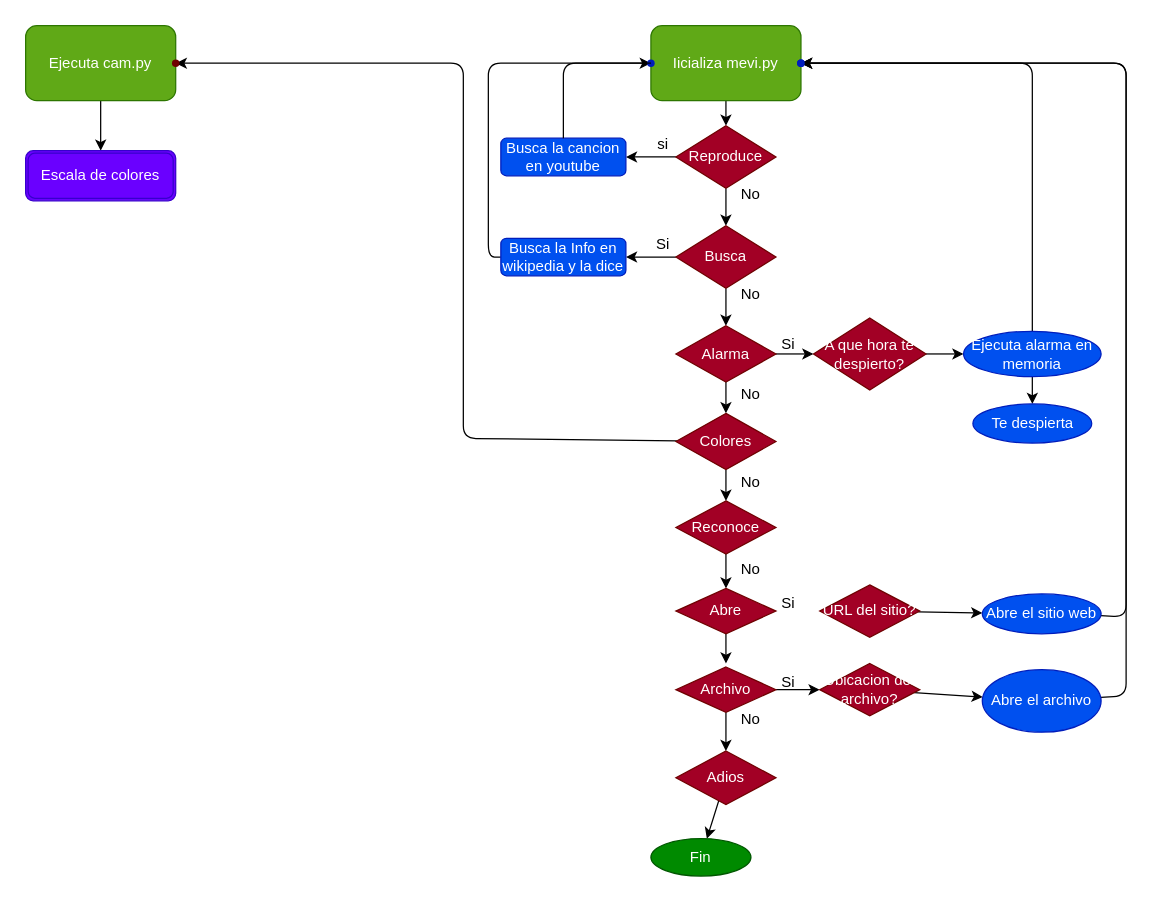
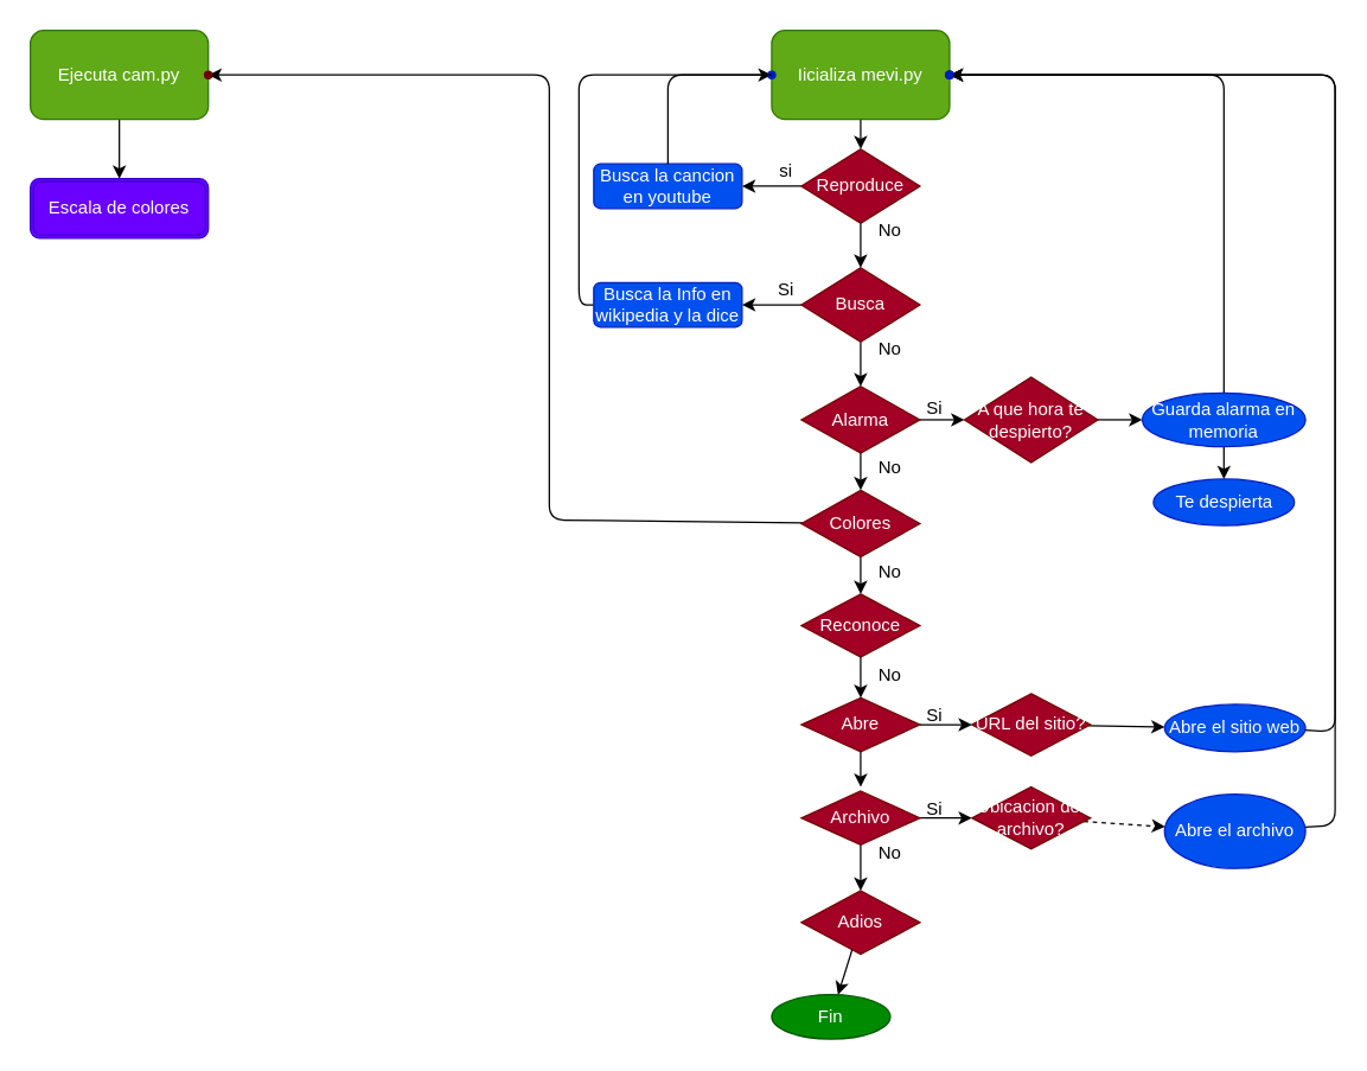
  <mxCell id="0" />
  <mxCell id="1" parent="0" />
  <mxCell id="2" value="" style="edgeStyle=none;html=1;" parent="1" source="3" target="6" edge="1"><mxGeometry relative="1" as="geometry" /></mxCell>
  <mxCell id="3" value="Iicializa mevi.py" style="rounded=1;whiteSpace=wrap;html=1;fillColor=#60a917;fontColor=#ffffff;strokeColor=#2D7600;" parent="1" vertex="1"><mxGeometry x="520" width="120" height="60" as="geometry" y="20" /></mxCell>
  <mxCell id="4" value="" style="edgeStyle=none;html=1;" parent="1" source="6" target="9" edge="1"><mxGeometry relative="1" as="geometry" /></mxCell>
  <mxCell id="5" value="" style="edgeStyle=none;html=1;" parent="1" source="6" target="12" edge="1"><mxGeometry relative="1" as="geometry" /></mxCell>
  <mxCell id="6" value="Reproduce" style="rhombus;whiteSpace=wrap;html=1;fillColor=#a20025;fontColor=#ffffff;strokeColor=#6F0000;" parent="1" vertex="1"><mxGeometry x="540" y="100" width="80" height="50" as="geometry" /></mxCell>
  <mxCell id="7" value="si" style="text;html=1;strokeColor=none;fillColor=none;align=center;verticalAlign=middle;whiteSpace=wrap;rounded=0;" parent="1" vertex="1"><mxGeometry x="500" y="100" width="60" height="30" as="geometry" /></mxCell>
  <mxCell id="8" value="" style="edgeStyle=none;html=1;entryX=0;entryY=0.5;entryDx=0;entryDy=0;startArrow=none;" edge="1" parent="1" source="32" target="3"><mxGeometry relative="1" as="geometry"><mxPoint x="450" y="45" as="targetPoint" /><Array as="points" /></mxGeometry></mxCell>
  <mxCell id="9" value="Busca la cancion en youtube" style="rounded=1;whiteSpace=wrap;html=1;fillColor=#0050ef;fontColor=#ffffff;strokeColor=#001DBC;" parent="1" vertex="1"><mxGeometry x="400" y="110" width="100" height="30" as="geometry" /></mxCell>
  <mxCell id="10" value="" style="edgeStyle=none;html=1;" parent="1" source="12" target="15" edge="1"><mxGeometry relative="1" as="geometry" /></mxCell>
  <mxCell id="11" value="" style="edgeStyle=none;html=1;" parent="1" source="12" target="20" edge="1"><mxGeometry relative="1" as="geometry" /></mxCell>
  <mxCell id="12" value="Busca" style="rhombus;whiteSpace=wrap;html=1;fillColor=#a20025;fontColor=#ffffff;strokeColor=#6F0000;" parent="1" vertex="1"><mxGeometry x="540" y="180" width="80" height="50" as="geometry" /></mxCell>
  <mxCell id="13" value="No" style="text;html=1;strokeColor=none;fillColor=none;align=center;verticalAlign=middle;whiteSpace=wrap;rounded=0;" parent="1" vertex="1"><mxGeometry x="570" y="140" width="60" height="30" as="geometry" /></mxCell>
  <mxCell id="14" value="" style="edgeStyle=none;html=1;" edge="1" parent="1" source="15" target="32"><mxGeometry relative="1" as="geometry"><Array as="points"><mxPoint x="390" y="205" /><mxPoint x="390" y="50" /></Array></mxGeometry></mxCell>
  <mxCell id="15" value="Busca la Info en wikipedia y la dice" style="rounded=1;whiteSpace=wrap;html=1;fillColor=#0050ef;fontColor=#ffffff;strokeColor=#001DBC;" parent="1" vertex="1"><mxGeometry x="400" y="190" width="100" height="30" as="geometry" /></mxCell>
  <mxCell id="16" value="Si" style="text;html=1;strokeColor=none;fillColor=none;align=center;verticalAlign=middle;whiteSpace=wrap;rounded=0;" parent="1" vertex="1"><mxGeometry x="500" y="180" width="60" height="30" as="geometry" /></mxCell>
  <mxCell id="17" value="No" style="text;html=1;strokeColor=none;fillColor=none;align=center;verticalAlign=middle;whiteSpace=wrap;rounded=0;" parent="1" vertex="1"><mxGeometry x="570" y="220" width="60" height="30" as="geometry" /></mxCell>
  <mxCell id="18" value="" style="edgeStyle=none;html=1;" parent="1" source="20" target="22" edge="1"><mxGeometry relative="1" as="geometry" /></mxCell>
  <mxCell id="19" value="" style="edgeStyle=none;html=1;" edge="1" parent="1" source="20" target="30"><mxGeometry relative="1" as="geometry" /></mxCell>
  <mxCell id="20" value="Alarma" style="rhombus;whiteSpace=wrap;html=1;fillColor=#a20025;strokeColor=#6F0000;fontColor=#ffffff;" parent="1" vertex="1"><mxGeometry x="540" y="260" width="80" height="45" as="geometry" /></mxCell>
  <mxCell id="21" value="" style="edgeStyle=none;html=1;" parent="1" source="22" target="26" edge="1"><mxGeometry relative="1" as="geometry" /></mxCell>
  <mxCell id="22" value="A que hora te despierto?" style="rhombus;whiteSpace=wrap;html=1;fillColor=#a20025;strokeColor=#6F0000;fontColor=#ffffff;" parent="1" vertex="1"><mxGeometry x="650" y="253.75" width="90" height="57.5" as="geometry" /></mxCell>
  <mxCell id="23" value="Si" style="text;html=1;strokeColor=none;fillColor=none;align=center;verticalAlign=middle;whiteSpace=wrap;rounded=0;" parent="1" vertex="1"><mxGeometry x="600" y="260" width="60" height="30" as="geometry" /></mxCell>
  <mxCell id="24" value="" style="edgeStyle=none;html=1;" parent="1" source="26" target="27" edge="1"><mxGeometry relative="1" as="geometry" /></mxCell>
  <mxCell id="25" value="" style="edgeStyle=none;html=1;" edge="1" parent="1" source="26" target="34"><mxGeometry relative="1" as="geometry"><Array as="points"><mxPoint x="825" y="50" /></Array></mxGeometry></mxCell>
- <mxCell id="26" value="Ejecuta alarma en memoria" style="ellipse;whiteSpace=wrap;html=1;fillColor=#0050ef;strokeColor=#001DBC;fontColor=#ffffff;" parent="1" vertex="1"><mxGeometry x="770" y="264.38" width="110" height="36.25" as="geometry" /></mxCell>
+ <mxCell id="26" value="Guarda alarma en memoria" style="ellipse;whiteSpace=wrap;html=1;fillColor=#0050ef;strokeColor=#001DBC;fontColor=#ffffff;" parent="1" vertex="1"><mxGeometry x="770" y="264.38" width="110" height="36.25" as="geometry" /></mxCell>
  <mxCell id="27" value="Te despierta" style="ellipse;whiteSpace=wrap;html=1;fillColor=#0050ef;strokeColor=#001DBC;fontColor=#ffffff;" parent="1" vertex="1"><mxGeometry x="777.5" y="322.5" width="95" height="31.25" as="geometry" /></mxCell>
  <mxCell id="28" value="" style="edgeStyle=none;html=1;" edge="1" parent="1" source="30" target="36"><mxGeometry relative="1" as="geometry" /></mxCell>
  <mxCell id="29" value="" style="edgeStyle=none;html=1;" edge="1" parent="1" source="30" target="63"><mxGeometry relative="1" as="geometry"><Array as="points"><mxPoint x="370" y="350" /><mxPoint x="370" y="50" /></Array></mxGeometry></mxCell>
  <mxCell id="30" value="Colores" style="rhombus;whiteSpace=wrap;html=1;fillColor=#a20025;strokeColor=#6F0000;fontColor=#ffffff;" vertex="1" parent="1"><mxGeometry x="540" y="330" width="80" height="45" as="geometry" /></mxCell>
  <mxCell id="31" value="No" style="text;html=1;strokeColor=none;fillColor=none;align=center;verticalAlign=middle;whiteSpace=wrap;rounded=0;" vertex="1" parent="1"><mxGeometry x="570" y="300" width="60" height="30" as="geometry" /></mxCell>
  <mxCell id="32" value="" style="shape=waypoint;sketch=0;size=6;pointerEvents=1;points=[];fillColor=#0050ef;resizable=0;rotatable=0;perimeter=centerPerimeter;snapToPoint=1;strokeColor=#001DBC;fontColor=#ffffff;rounded=1;" vertex="1" parent="1"><mxGeometry x="500" y="30" width="40" height="40" as="geometry" /></mxCell>
  <mxCell id="33" value="" style="edgeStyle=none;html=1;entryDx=0;entryDy=0;endArrow=none;" edge="1" parent="1" source="9" target="32"><mxGeometry relative="1" as="geometry"><mxPoint x="450" y="110" as="sourcePoint" /><mxPoint x="520" y="50" as="targetPoint" /><Array as="points"><mxPoint x="450" y="50" /></Array></mxGeometry></mxCell>
  <mxCell id="34" value="" style="shape=waypoint;sketch=0;size=6;pointerEvents=1;points=[];fillColor=#0050ef;resizable=0;rotatable=0;perimeter=centerPerimeter;snapToPoint=1;strokeColor=#001DBC;fontColor=#ffffff;" vertex="1" parent="1"><mxGeometry x="620" y="29.995" width="40" height="40" as="geometry" /></mxCell>
  <mxCell id="35" value="" style="edgeStyle=none;html=1;" edge="1" parent="1" source="36" target="40"><mxGeometry relative="1" as="geometry" /></mxCell>
  <mxCell id="36" value="Reconoce" style="rhombus;whiteSpace=wrap;html=1;fillColor=#a20025;strokeColor=#6F0000;fontColor=#ffffff;" vertex="1" parent="1"><mxGeometry x="540" y="400" width="80" height="42.5" as="geometry" /></mxCell>
  <mxCell id="37" value="No" style="text;html=1;strokeColor=none;fillColor=none;align=center;verticalAlign=middle;whiteSpace=wrap;rounded=0;" vertex="1" parent="1"><mxGeometry x="570" y="370" width="60" height="30" as="geometry" /></mxCell>
+ <mxCell id="38" value="" style="edgeStyle=none;html=1;" edge="1" parent="1" source="40" target="43"><mxGeometry relative="1" as="geometry" /></mxCell>
  <mxCell id="39" value="" style="edgeStyle=none;html=1;" edge="1" parent="1" source="40"><mxGeometry relative="1" as="geometry"><mxPoint x="580" y="530" as="targetPoint" /></mxGeometry></mxCell>
  <mxCell id="40" value="Abre" style="rhombus;whiteSpace=wrap;html=1;fillColor=#a20025;strokeColor=#6F0000;fontColor=#ffffff;" vertex="1" parent="1"><mxGeometry x="540" y="470" width="80" height="36.25" as="geometry" /></mxCell>
  <mxCell id="41" value="No" style="text;html=1;strokeColor=none;fillColor=none;align=center;verticalAlign=middle;whiteSpace=wrap;rounded=0;" vertex="1" parent="1"><mxGeometry x="570" y="440" width="60" height="30" as="geometry" /></mxCell>
  <mxCell id="42" value="" style="edgeStyle=none;html=1;" edge="1" parent="1" source="43" target="46"><mxGeometry relative="1" as="geometry" /></mxCell>
  <mxCell id="43" value="URL del sitio?" style="rhombus;whiteSpace=wrap;html=1;fillColor=#a20025;strokeColor=#6F0000;fontColor=#ffffff;" vertex="1" parent="1"><mxGeometry x="655" y="467.18" width="80" height="41.88" as="geometry" /></mxCell>
  <mxCell id="44" value="Si" style="text;html=1;strokeColor=none;fillColor=none;align=center;verticalAlign=middle;whiteSpace=wrap;rounded=0;" vertex="1" parent="1"><mxGeometry x="600" y="467.18" width="60" height="30" as="geometry" /></mxCell>
  <mxCell id="45" value="" style="edgeStyle=none;html=1;" edge="1" parent="1" source="46" target="47"><mxGeometry relative="1" as="geometry"><Array as="points"><mxPoint x="900" y="493" /><mxPoint x="900" y="50" /></Array></mxGeometry></mxCell>
  <mxCell id="46" value="Abre el sitio web" style="ellipse;whiteSpace=wrap;html=1;fillColor=#0050ef;strokeColor=#001DBC;fontColor=#ffffff;" vertex="1" parent="1"><mxGeometry x="785" y="474.37" width="95" height="31.88" as="geometry" /></mxCell>
  <mxCell id="47" value="" style="shape=waypoint;sketch=0;size=6;pointerEvents=1;points=[];fillColor=#0050ef;resizable=0;rotatable=0;perimeter=centerPerimeter;snapToPoint=1;strokeColor=#001DBC;fontColor=#ffffff;" vertex="1" parent="1"><mxGeometry x="620" y="30" width="40" height="40" as="geometry" /></mxCell>
  <mxCell id="48" value="" style="edgeStyle=none;html=1;" edge="1" parent="1" source="50" target="52"><mxGeometry relative="1" as="geometry" /></mxCell>
  <mxCell id="49" value="" style="edgeStyle=none;html=1;" edge="1" parent="1" source="50" target="58"><mxGeometry relative="1" as="geometry" /></mxCell>
  <mxCell id="50" value="Archivo" style="rhombus;whiteSpace=wrap;html=1;fillColor=#a20025;strokeColor=#6F0000;fontColor=#ffffff;" vertex="1" parent="1"><mxGeometry x="540" y="532.82" width="80" height="36.25" as="geometry" /></mxCell>
- <mxCell id="51" value="" style="edgeStyle=none;html=1;" edge="1" parent="1" source="52" target="55"><mxGeometry relative="1" as="geometry" /></mxCell>
+ <mxCell id="51" value="" style="edgeStyle=none;html=1;dashed=1;" edge="1" parent="1" source="52" target="55"><mxGeometry relative="1" as="geometry" /></mxCell>
  <mxCell id="52" value="Ubicacion del archivo?" style="rhombus;whiteSpace=wrap;html=1;fillColor=#a20025;strokeColor=#6F0000;fontColor=#ffffff;" vertex="1" parent="1"><mxGeometry x="655" y="530" width="80" height="41.88" as="geometry" /></mxCell>
  <mxCell id="53" value="Si" style="text;html=1;strokeColor=none;fillColor=none;align=center;verticalAlign=middle;whiteSpace=wrap;rounded=0;" vertex="1" parent="1"><mxGeometry x="600" y="530" width="60" height="30" as="geometry" /></mxCell>
  <mxCell id="54" value="" style="edgeStyle=none;html=1;" edge="1" parent="1" source="55" target="56"><mxGeometry relative="1" as="geometry"><Array as="points"><mxPoint x="900" y="556" /><mxPoint x="900" y="50" /></Array></mxGeometry></mxCell>
  <mxCell id="55" value="Abre el archivo" style="ellipse;whiteSpace=wrap;html=1;fillColor=#0050ef;strokeColor=#001DBC;fontColor=#ffffff;" vertex="1" parent="1"><mxGeometry x="785" y="535" width="95" height="50" as="geometry" /></mxCell>
  <mxCell id="56" value="" style="shape=waypoint;sketch=0;size=6;pointerEvents=1;points=[];fillColor=#0050ef;resizable=0;rotatable=0;perimeter=centerPerimeter;snapToPoint=1;strokeColor=#001DBC;fontColor=#ffffff;" vertex="1" parent="1"><mxGeometry x="620" y="29.99" width="40" height="40" as="geometry" /></mxCell>
  <mxCell id="57" value="" style="edgeStyle=none;html=1;" edge="1" parent="1" source="58" target="60"><mxGeometry relative="1" as="geometry" /></mxCell>
  <mxCell id="58" value="Adios" style="rhombus;whiteSpace=wrap;html=1;fillColor=#a20025;strokeColor=#6F0000;fontColor=#ffffff;" vertex="1" parent="1"><mxGeometry x="540" y="600" width="80" height="42.8" as="geometry" /></mxCell>
  <mxCell id="59" value="No" style="text;html=1;strokeColor=none;fillColor=none;align=center;verticalAlign=middle;whiteSpace=wrap;rounded=0;" vertex="1" parent="1"><mxGeometry x="570" y="560" width="60" height="30" as="geometry" /></mxCell>
  <mxCell id="60" value="Fin" style="ellipse;whiteSpace=wrap;html=1;fillColor=#008a00;strokeColor=#005700;fontColor=#ffffff;" vertex="1" parent="1"><mxGeometry x="520" y="670" width="80" height="30" as="geometry" /></mxCell>
  <mxCell id="61" value="" style="edgeStyle=none;html=1;" edge="1" parent="1" source="62"><mxGeometry relative="1" as="geometry"><mxPoint x="80" y="120" as="targetPoint" /></mxGeometry></mxCell>
  <mxCell id="62" value="Ejecuta cam.py" style="rounded=1;whiteSpace=wrap;html=1;fillColor=#60a917;fontColor=#ffffff;strokeColor=#2D7600;" vertex="1" parent="1"><mxGeometry x="20" width="120" height="60" as="geometry" y="20" /></mxCell>
  <mxCell id="63" value="" style="shape=waypoint;sketch=0;size=6;pointerEvents=1;points=[];fillColor=#a20025;resizable=0;rotatable=0;perimeter=centerPerimeter;snapToPoint=1;strokeColor=#6F0000;fontColor=#ffffff;" vertex="1" parent="1"><mxGeometry x="120" y="30" width="40" height="40" as="geometry" /></mxCell>
  <mxCell id="64" value="Escala de colores" style="shape=ext;double=1;rounded=1;whiteSpace=wrap;html=1;fillColor=#6a00ff;fontColor=#ffffff;strokeColor=#3700CC;" vertex="1" parent="1"><mxGeometry x="20" y="120" width="120" height="40" as="geometry" /></mxCell>
